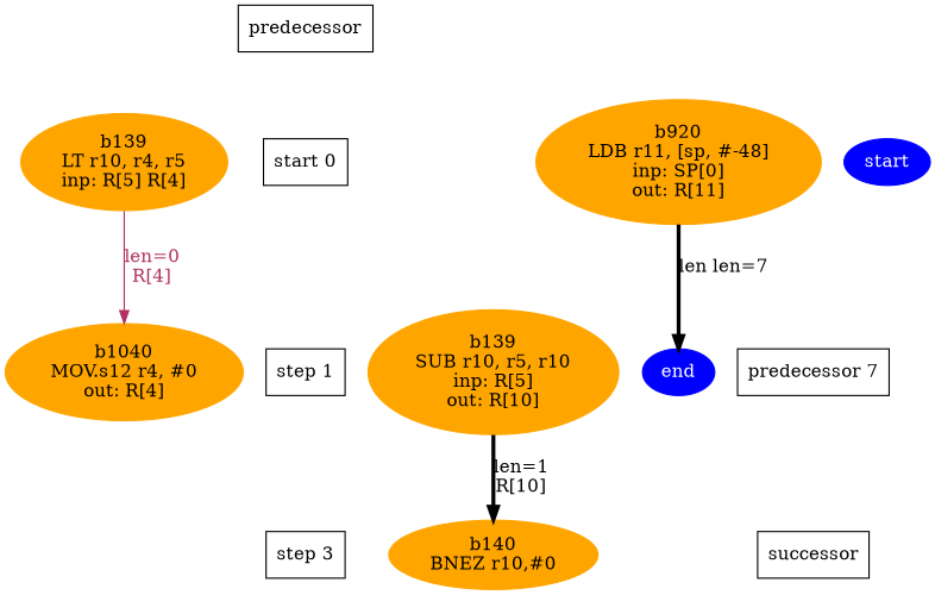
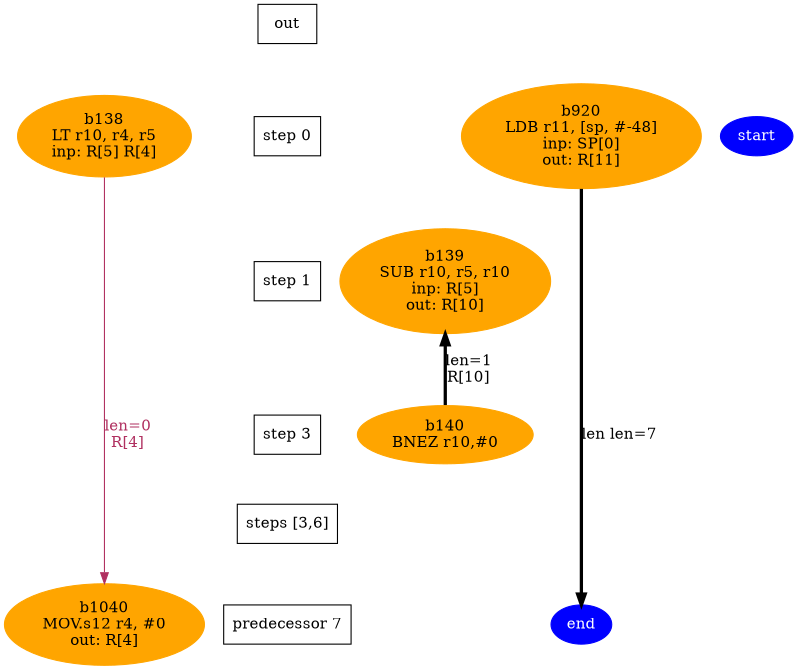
  digraph {
    edge [weight=9000 style=invis]
-   n1 [color=orange fontcolor=black label="b139\nLT r10, r4, r5\ninp: R[5] R[4]" style=filled]
-   n2 [label="start 0" shape=box]
+   n1 [color=orange fontcolor=black label="b138\nLT r10, r4, r5\ninp: R[5] R[4]" style=filled]
+   n2 [label="step 0" shape=box]
    n3 [color=orange fontcolor=black label="b139\nSUB r10, r5, r10\ninp: R[5]\nout: R[10]" style=filled]
    n4 [label="step 1" shape=box]
    n5 [color=orange fontcolor=black label="b140\nBNEZ r10,#0" style=filled]
    n6 [label="step 3" shape=box]
    n7 [color=orange fontcolor=black label="b920\nLDB r11, [sp, #-48]\ninp: SP[0]\nout: R[11]" style=filled]
    n8 [color=orange fontcolor=black label="b1040\nMOV.s12 r4, #0\nout: R[4]" style=filled]
    n9 [label="predecessor 7" shape=box]
    n10 [color=blue fontcolor=white label=start style=filled]
    n11 [color=blue fontcolor=white label=end style=filled]
-   n13 [label=successor shape=box]
-   n14 [label=predecessor shape=box]
+   n12 [label="steps [3,6]" shape=box]
+   n14 [label=out shape=box]
    subgraph sub_1 {
      rank=same
      n1
      n2
    }
    subgraph sub_2 {
      rank=same
      n3
      n4
    }
    subgraph sub_3 {
      rank=same
      n5
      n6
    }
    subgraph sub_4 {
      rank=same
      n2
      n7
    }
    subgraph sub_5 {
      rank=same
      n8
      n9
    }
    subgraph sub_6 {
      rank=same
      n2
      n10
    }
    subgraph sub_7 {
      rank=same
      n9
      n11
    }
    n1 -> n8 [color=maroon fontcolor=maroon label="len=0\nR[4]" weight=1000 style=""]
    n2 -> n4
-   n3 -> n5 [color=black fontcolor=black label="len=1\nR[10]" penwidth=3 weight=1000 style=""]
+   n5 -> n3 [color=black fontcolor=black label="len=1\nR[10]" penwidth=3 weight=1000 style=""]
    n4 -> n6
+   n6 -> n12
    n7 -> n11 [color=black fontcolor=black label="len len=7" penwidth=3 weight=1000 style=""]
-   n9 -> n13
+   n12 -> n9
    n14 -> n2
  }
